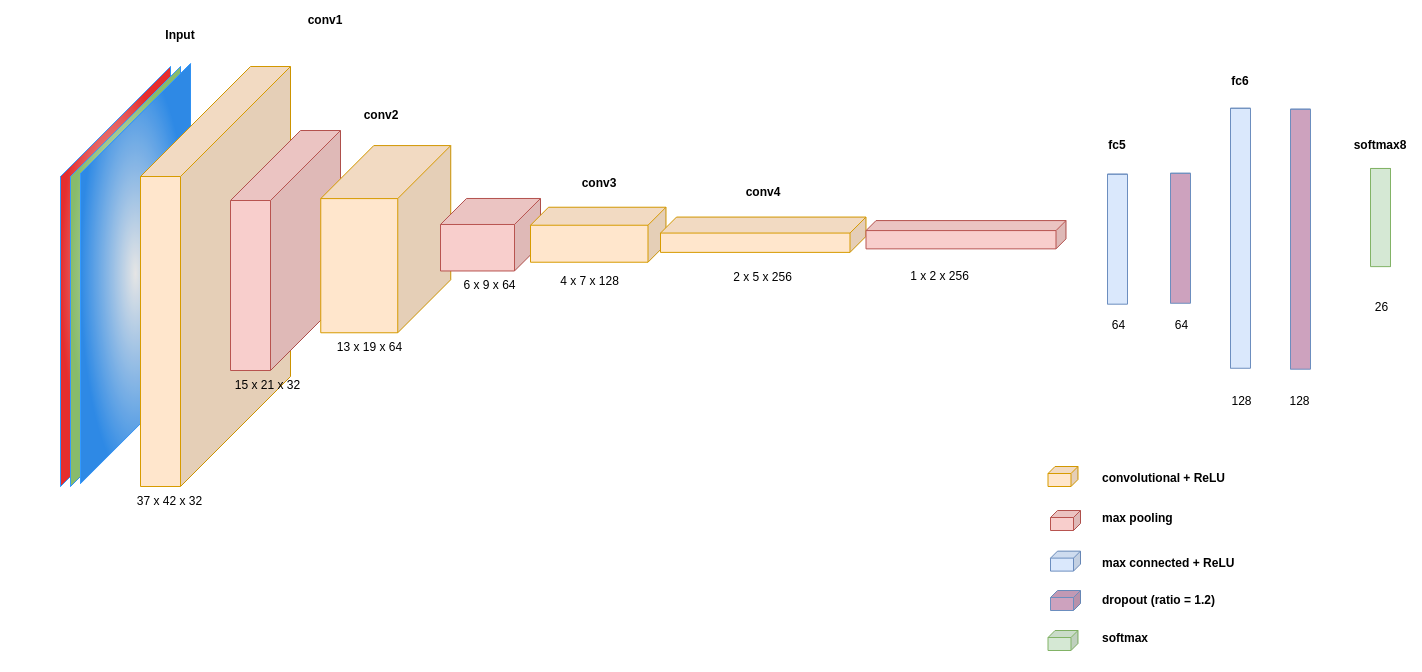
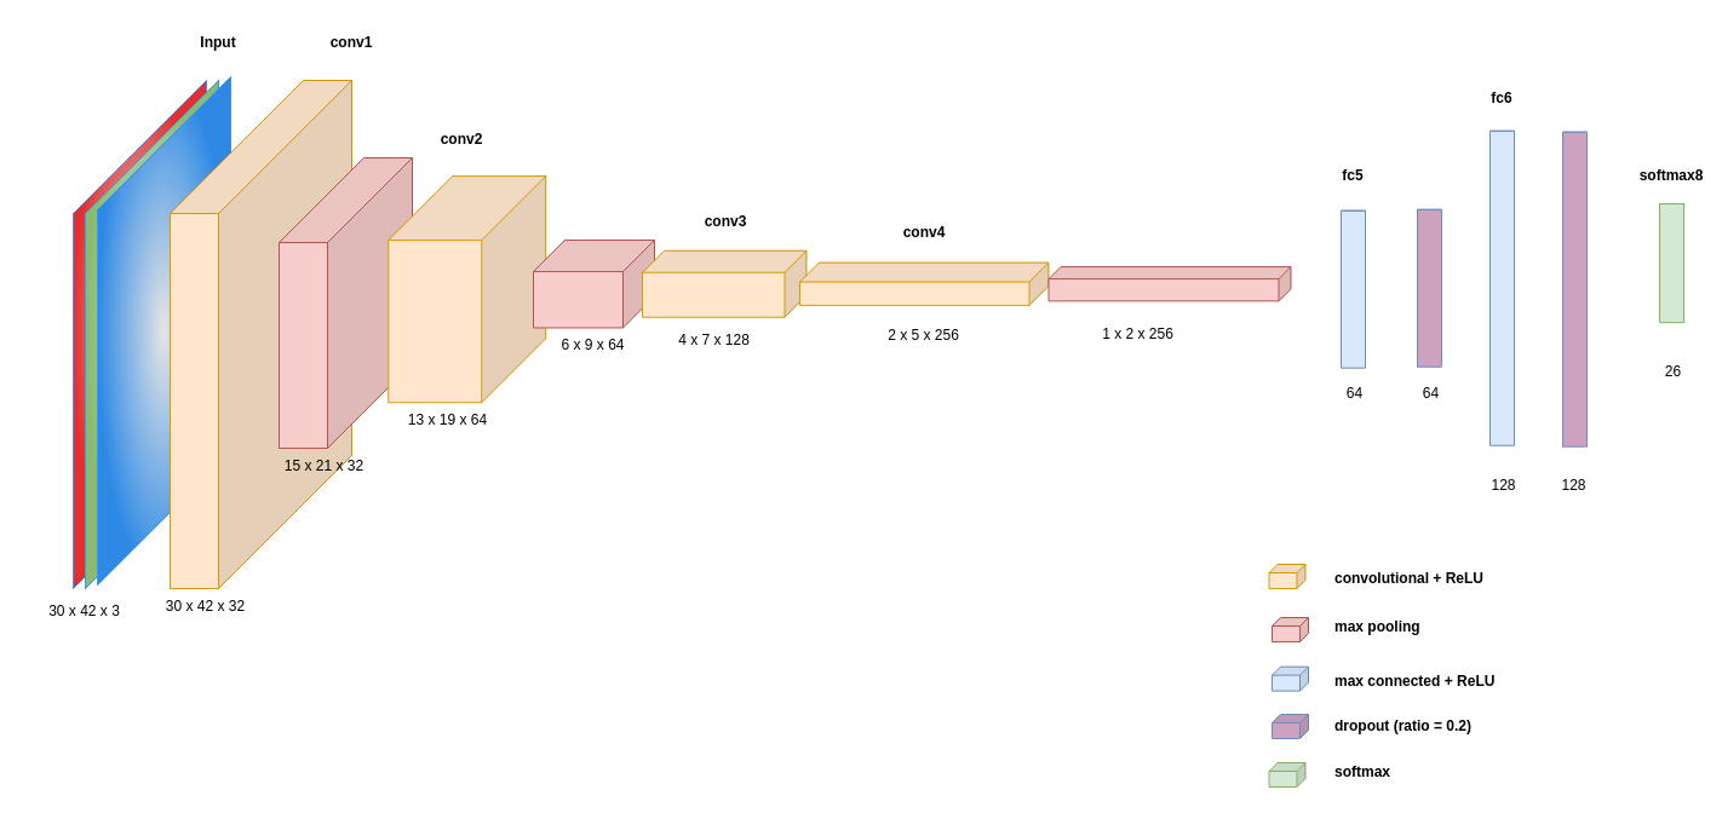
  <mxCell id="0" />
  <mxCell id="1" parent="0" />
  <mxCell id="2" value="" style="shape=cube;whiteSpace=wrap;html=1;boundedLbl=1;backgroundOutline=1;darkOpacity=0.05;darkOpacity2=0.1;size=0;direction=south;flipH=1;fillColor=#dae8fc;strokeColor=#6c8ebf;" vertex="1" parent="1"><mxGeometry x="1107" y="173.68" width="20" height="130" as="geometry" /></mxCell>
  <mxCell id="3" value="" style="shape=cube;whiteSpace=wrap;html=1;boundedLbl=1;backgroundOutline=1;darkOpacity=0.05;darkOpacity2=0.1;size=7;direction=east;flipH=1;fillColor=#ffe6cc;strokeColor=#d79b00;" vertex="1" parent="1"><mxGeometry x="1047.5" y="466" width="30" height="20" as="geometry" /></mxCell>
  <mxCell id="4" value="" style="shape=cube;whiteSpace=wrap;html=1;boundedLbl=1;backgroundOutline=1;darkOpacity=0.05;darkOpacity2=0.1;size=7;direction=east;flipH=1;fillColor=#f8cecc;strokeColor=#b85450;" vertex="1" parent="1"><mxGeometry x="1050" y="510" width="30" height="20" as="geometry" /></mxCell>
  <mxCell id="5" value="" style="shape=cube;whiteSpace=wrap;html=1;boundedLbl=1;backgroundOutline=1;darkOpacity=0.05;darkOpacity2=0.1;size=7;direction=east;flipH=1;fillColor=#dae8fc;strokeColor=#6c8ebf;" vertex="1" parent="1"><mxGeometry x="1050" y="550.62" width="30" height="20" as="geometry" /></mxCell>
  <mxCell id="6" value="" style="shape=cube;whiteSpace=wrap;html=1;boundedLbl=1;backgroundOutline=1;darkOpacity=0.05;darkOpacity2=0.1;size=0;direction=east;flipH=1;fillColor=#d5e8d4;strokeColor=#82b366;" vertex="1" parent="1"><mxGeometry x="1370" y="167.97" width="20" height="98.16" as="geometry" /></mxCell>
  <mxCell id="7" value="" style="shape=cube;whiteSpace=wrap;html=1;boundedLbl=1;backgroundOutline=1;darkOpacity=0.05;darkOpacity2=0.1;size=7;direction=east;flipH=1;fillColor=#d5e8d4;strokeColor=#82b366;" vertex="1" parent="1"><mxGeometry x="1047.5" y="630" width="30" height="20" as="geometry" /></mxCell>
- <mxCell id="8" value="&lt;b&gt;conv1&lt;/b&gt;" style="text;html=1;strokeColor=none;fillColor=none;align=center;verticalAlign=middle;whiteSpace=wrap;rounded=0;" vertex="1" parent="1"><mxGeometry x="305" y="5" width="40" height="30" as="geometry" /></mxCell>
+ <mxCell id="8" value="&lt;b&gt;conv1&lt;/b&gt;" style="text;html=1;strokeColor=none;fillColor=none;align=center;verticalAlign=middle;whiteSpace=wrap;rounded=0;" vertex="1" parent="1"><mxGeometry x="270" y="20" width="40" height="30" as="geometry" /></mxCell>
  <mxCell id="9" value="&lt;b&gt;conv2&lt;/b&gt;" style="text;html=1;strokeColor=none;fillColor=none;align=center;verticalAlign=middle;whiteSpace=wrap;rounded=0;" vertex="1" parent="1"><mxGeometry x="360.5" y="100" width="40" height="30" as="geometry" /></mxCell>
  <mxCell id="10" value="&lt;b&gt;conv3&lt;/b&gt;" style="text;html=1;strokeColor=none;fillColor=none;align=center;verticalAlign=middle;whiteSpace=wrap;rounded=0;" vertex="1" parent="1"><mxGeometry x="578.75" y="167.97" width="40" height="30" as="geometry" /></mxCell>
  <mxCell id="11" value="&lt;b&gt;conv4&lt;/b&gt;" style="text;html=1;strokeColor=none;fillColor=none;align=center;verticalAlign=middle;whiteSpace=wrap;rounded=0;" vertex="1" parent="1"><mxGeometry x="742.75" y="176.72" width="40" height="30" as="geometry" /></mxCell>
  <mxCell id="12" value="&lt;b&gt;fc5&lt;/b&gt;" style="text;html=1;strokeColor=none;fillColor=none;align=center;verticalAlign=middle;whiteSpace=wrap;rounded=0;" vertex="1" parent="1"><mxGeometry x="1097" y="130" width="40" height="30" as="geometry" /></mxCell>
  <mxCell id="13" value="&lt;b&gt;fc6&lt;/b&gt;" style="text;html=1;strokeColor=none;fillColor=none;align=center;verticalAlign=middle;whiteSpace=wrap;rounded=0;" vertex="1" parent="1"><mxGeometry x="1220" y="66" width="40" height="30" as="geometry" /></mxCell>
- <mxCell id="14" value="37 x 42 x 32" style="text;html=1;strokeColor=none;fillColor=none;align=center;verticalAlign=middle;whiteSpace=wrap;rounded=0;" vertex="1" parent="1"><mxGeometry x="120" y="486" width="99" height="30" as="geometry" /></mxCell>
+ <mxCell id="14" value="30 x 42 x 32" style="text;html=1;strokeColor=none;fillColor=none;align=center;verticalAlign=middle;whiteSpace=wrap;rounded=0;" vertex="1" parent="1"><mxGeometry x="120" y="486" width="99" height="30" as="geometry" /></mxCell>
  <mxCell id="15" value="13 x 19 x 64" style="text;html=1;strokeColor=none;fillColor=none;align=center;verticalAlign=middle;whiteSpace=wrap;rounded=0;" vertex="1" parent="1"><mxGeometry x="320.25" y="332.27" width="99" height="30" as="geometry" /></mxCell>
  <mxCell id="16" value="convolutional + ReLU" style="text;html=1;strokeColor=none;fillColor=none;align=left;verticalAlign=middle;whiteSpace=wrap;rounded=0;fontStyle=1" vertex="1" parent="1"><mxGeometry x="1100" y="466.12" width="138" height="23.88" as="geometry" /></mxCell>
  <mxCell id="17" value="max pooling" style="text;html=1;strokeColor=none;fillColor=none;align=left;verticalAlign=middle;whiteSpace=wrap;rounded=0;fontStyle=1" vertex="1" parent="1"><mxGeometry x="1100" y="506.12" width="138" height="23.88" as="geometry" /></mxCell>
  <mxCell id="18" value="max connected + ReLU" style="text;html=1;strokeColor=none;fillColor=none;align=left;verticalAlign=middle;whiteSpace=wrap;rounded=0;fontStyle=1" vertex="1" parent="1"><mxGeometry x="1100" y="550.62" width="138" height="23.88" as="geometry" /></mxCell>
  <mxCell id="19" value="softmax" style="text;html=1;strokeColor=none;fillColor=none;align=left;verticalAlign=middle;whiteSpace=wrap;rounded=0;fontStyle=1" vertex="1" parent="1"><mxGeometry x="1100" y="626.12" width="138" height="23.88" as="geometry" /></mxCell>
  <mxCell id="20" value="6 x 9 x 64" style="text;html=1;strokeColor=none;fillColor=none;align=center;verticalAlign=middle;whiteSpace=wrap;rounded=0;" vertex="1" parent="1"><mxGeometry x="440" y="270.47" width="99" height="30" as="geometry" /></mxCell>
  <mxCell id="21" value="4 x 7 x 128" style="text;html=1;strokeColor=none;fillColor=none;align=center;verticalAlign=middle;whiteSpace=wrap;rounded=0;" vertex="1" parent="1"><mxGeometry x="540" y="266.13" width="99" height="30" as="geometry" /></mxCell>
  <mxCell id="22" value="1 x 2 x 256" style="text;html=1;strokeColor=none;fillColor=none;align=center;verticalAlign=middle;whiteSpace=wrap;rounded=0;" vertex="1" parent="1"><mxGeometry x="890" y="261" width="99" height="30" as="geometry" /></mxCell>
  <mxCell id="23" value="2 x 5 x 256" style="text;html=1;strokeColor=none;fillColor=none;align=center;verticalAlign=middle;whiteSpace=wrap;rounded=0;" vertex="1" parent="1"><mxGeometry x="713.25" y="261.72" width="99" height="30" as="geometry" /></mxCell>
  <mxCell id="24" value="" style="shape=cube;whiteSpace=wrap;html=1;boundedLbl=1;backgroundOutline=1;darkOpacity=0.05;darkOpacity2=0.1;size=0;direction=south;flipH=1;fillColor=#CDA2BE;strokeColor=#6c8ebf;fillStyle=solid;" vertex="1" parent="1"><mxGeometry x="1170" y="172.75" width="20" height="130" as="geometry" /></mxCell>
  <mxCell id="25" value="64" style="text;html=1;strokeColor=none;fillColor=none;align=center;verticalAlign=middle;whiteSpace=wrap;rounded=0;" vertex="1" parent="1"><mxGeometry x="1107" y="310" width="22.5" height="30" as="geometry" /></mxCell>
  <mxCell id="26" value="64" style="text;html=1;strokeColor=none;fillColor=none;align=center;verticalAlign=middle;whiteSpace=wrap;rounded=0;" vertex="1" parent="1"><mxGeometry x="1170" y="310" width="22.5" height="30" as="geometry" /></mxCell>
  <mxCell id="27" value="" style="shape=cube;whiteSpace=wrap;html=1;boundedLbl=1;backgroundOutline=1;darkOpacity=0.05;darkOpacity2=0.1;size=0;direction=south;flipH=1;fillColor=#dae8fc;strokeColor=#6c8ebf;" vertex="1" parent="1"><mxGeometry x="1230" y="107.75" width="20" height="260" as="geometry" /></mxCell>
  <mxCell id="28" value="" style="shape=cube;whiteSpace=wrap;html=1;boundedLbl=1;backgroundOutline=1;darkOpacity=0.05;darkOpacity2=0.1;size=0;direction=south;flipH=1;fillColor=#CDA2BE;strokeColor=#6c8ebf;" vertex="1" parent="1"><mxGeometry x="1290" y="108.68" width="20" height="260" as="geometry" /></mxCell>
  <mxCell id="29" value="128" style="text;html=1;strokeColor=none;fillColor=none;align=center;verticalAlign=middle;whiteSpace=wrap;rounded=0;" vertex="1" parent="1"><mxGeometry x="1230" y="386" width="22.5" height="30" as="geometry" /></mxCell>
  <mxCell id="30" value="128" style="text;html=1;strokeColor=none;fillColor=none;align=center;verticalAlign=middle;whiteSpace=wrap;rounded=0;" vertex="1" parent="1"><mxGeometry x="1287.5" y="386" width="22.5" height="30" as="geometry" /></mxCell>
  <mxCell id="31" value="26" style="text;html=1;strokeColor=none;fillColor=none;align=center;verticalAlign=middle;whiteSpace=wrap;rounded=0;" vertex="1" parent="1"><mxGeometry x="1370" y="291.72" width="22.5" height="30" as="geometry" /></mxCell>
  <mxCell id="32" value="" style="shape=cube;whiteSpace=wrap;html=1;boundedLbl=1;backgroundOutline=1;darkOpacity=0.05;darkOpacity2=0.1;size=110;direction=east;flipH=1;fillColor=default;strokeColor=#3399FF;fillStyle=dots;gradientColor=#FF3333;gradientDirection=radial;" vertex="1" parent="1"><mxGeometry x="60" y="66" width="110" height="420" as="geometry" /></mxCell>
  <mxCell id="33" value="" style="shape=cube;whiteSpace=wrap;html=1;boundedLbl=1;backgroundOutline=1;darkOpacity=0.05;darkOpacity2=0.1;size=110;direction=east;flipH=1;fillColor=default;strokeColor=#3399FF;fillStyle=dots;gradientColor=#97D077;gradientDirection=radial;" vertex="1" parent="1"><mxGeometry x="70" y="66" width="110" height="420" as="geometry" /></mxCell>
  <mxCell id="34" value="" style="shape=cube;whiteSpace=wrap;html=1;boundedLbl=1;backgroundOutline=1;darkOpacity=0.05;darkOpacity2=0.1;size=110;direction=east;flipH=1;fillColor=default;strokeColor=#3399FF;fillStyle=dots;gradientColor=#3399FF;gradientDirection=radial;" vertex="1" parent="1"><mxGeometry x="80" y="63.12" width="110" height="420" as="geometry" /></mxCell>
+ <mxCell id="35" value="30 x 42 x 3" style="text;html=1;strokeColor=none;fillColor=none;align=center;verticalAlign=middle;whiteSpace=wrap;rounded=0;" vertex="1" parent="1"><mxGeometry x="20" y="490" width="99" height="30" as="geometry" /></mxCell>
  <mxCell id="36" value="&lt;b&gt;Input&lt;/b&gt;" style="text;html=1;strokeColor=none;fillColor=none;align=center;verticalAlign=middle;whiteSpace=wrap;rounded=0;" vertex="1" parent="1"><mxGeometry x="160" y="20" width="40" height="30" as="geometry" /></mxCell>
  <mxCell id="37" value="" style="shape=cube;whiteSpace=wrap;html=1;boundedLbl=1;backgroundOutline=1;darkOpacity=0.05;darkOpacity2=0.1;size=7;direction=east;flipH=1;fillColor=#CDA2BE;strokeColor=#6c8ebf;" vertex="1" parent="1"><mxGeometry x="1050" y="590" width="30" height="20" as="geometry" /></mxCell>
- <mxCell id="38" value="dropout (ratio = 1.2)" style="text;html=1;strokeColor=none;fillColor=none;align=left;verticalAlign=middle;whiteSpace=wrap;rounded=0;fontStyle=1" vertex="1" parent="1"><mxGeometry x="1100" y="588.06" width="138" height="23.88" as="geometry" /></mxCell>
+ <mxCell id="38" value="dropout (ratio = 0.2)" style="text;html=1;strokeColor=none;fillColor=none;align=left;verticalAlign=middle;whiteSpace=wrap;rounded=0;fontStyle=1" vertex="1" parent="1"><mxGeometry x="1100" y="588.06" width="138" height="23.88" as="geometry" /></mxCell>
  <mxCell id="39" value="&lt;b&gt;softmax8&lt;/b&gt;" style="text;html=1;strokeColor=none;fillColor=none;align=center;verticalAlign=middle;whiteSpace=wrap;rounded=0;" vertex="1" parent="1"><mxGeometry x="1360" y="130" width="40" height="30" as="geometry" /></mxCell>
  <mxCell id="40" value="" style="shape=cube;whiteSpace=wrap;html=1;boundedLbl=1;backgroundOutline=1;darkOpacity=0.05;darkOpacity2=0.1;size=110;direction=east;flipH=1;fillColor=#ffe6cc;strokeColor=#d79b00;" vertex="1" parent="1"><mxGeometry x="140" y="66" width="150" height="420" as="geometry" /></mxCell>
  <mxCell id="41" value="" style="shape=cube;whiteSpace=wrap;html=1;boundedLbl=1;backgroundOutline=1;darkOpacity=0.05;darkOpacity2=0.1;size=70;direction=east;flipH=1;fillColor=#f8cecc;strokeColor=#b85450;" vertex="1" parent="1"><mxGeometry x="230" y="130" width="110" height="240" as="geometry" /></mxCell>
  <mxCell id="42" value="" style="shape=cube;whiteSpace=wrap;html=1;boundedLbl=1;backgroundOutline=1;darkOpacity=0.05;darkOpacity2=0.1;size=53;direction=east;flipH=1;fillColor=#ffe6cc;strokeColor=#d79b00;" vertex="1" parent="1"><mxGeometry x="320.25" y="145.09" width="130" height="187.18" as="geometry" /></mxCell>
  <mxCell id="43" value="15 x 21 x 32" style="text;html=1;strokeColor=none;fillColor=none;align=center;verticalAlign=middle;whiteSpace=wrap;rounded=0;" vertex="1" parent="1"><mxGeometry x="218" y="370" width="99" height="30" as="geometry" /></mxCell>
  <mxCell id="44" value="" style="shape=cube;whiteSpace=wrap;html=1;boundedLbl=1;backgroundOutline=1;darkOpacity=0.05;darkOpacity2=0.1;size=26;direction=east;flipH=1;fillColor=#f8cecc;strokeColor=#B85450;" vertex="1" parent="1"><mxGeometry x="440" y="197.97" width="100" height="72.5" as="geometry" /></mxCell>
  <mxCell id="45" value="" style="shape=cube;whiteSpace=wrap;html=1;boundedLbl=1;backgroundOutline=1;darkOpacity=0.05;darkOpacity2=0.1;size=18;direction=east;flipH=1;fillColor=#FFE6CC;strokeColor=#D79B00;" vertex="1" parent="1"><mxGeometry x="530" y="206.72" width="135.5" height="55" as="geometry" /></mxCell>
  <mxCell id="46" value="" style="shape=cube;whiteSpace=wrap;html=1;boundedLbl=1;backgroundOutline=1;darkOpacity=0.05;darkOpacity2=0.1;size=16;direction=east;flipH=1;fillColor=#ffe6cc;strokeColor=#d79b00;" vertex="1" parent="1"><mxGeometry x="660" y="216.55" width="205.5" height="35.34" as="geometry" /></mxCell>
  <mxCell id="47" value="" style="shape=cube;whiteSpace=wrap;html=1;boundedLbl=1;backgroundOutline=1;darkOpacity=0.05;darkOpacity2=0.1;size=10;direction=east;flipH=1;fillColor=#F8CECC;strokeColor=#B85450;" vertex="1" parent="1"><mxGeometry x="865.5" y="220.08" width="200" height="28.28" as="geometry" /></mxCell>
